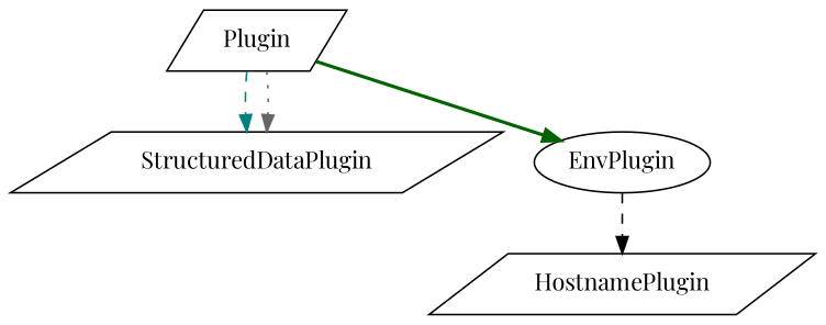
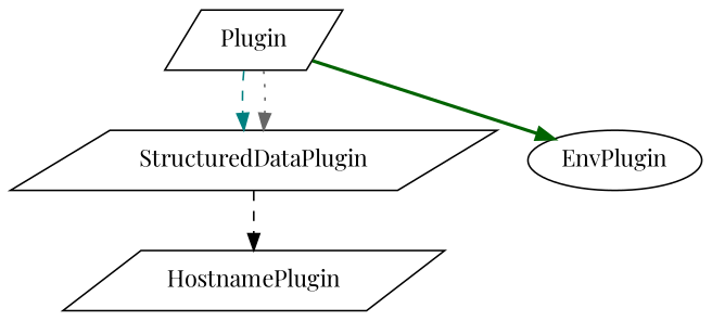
  digraph {
    fontname="Playfair Display"
    node [fontname="Playfair Display" shape=parallelogram]
    edge [fontname="Playfair Display" style=dashed]
    Plugin
    StructuredDataPlugin
    EnvPlugin [shape=ellipse]
    HostnamePlugin
    Plugin -> StructuredDataPlugin [color=teal]
    Plugin -> StructuredDataPlugin [color=gray40 style=dotted]
    Plugin -> EnvPlugin [color=darkgreen style=bold]
-   EnvPlugin -> HostnamePlugin [color=black]
+   StructuredDataPlugin -> HostnamePlugin [color=black]
  }
